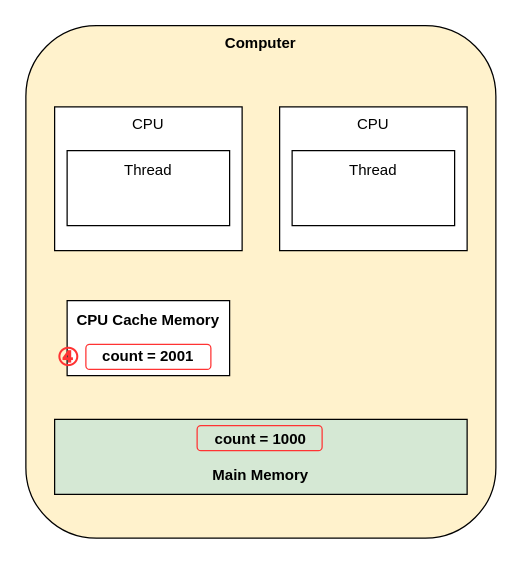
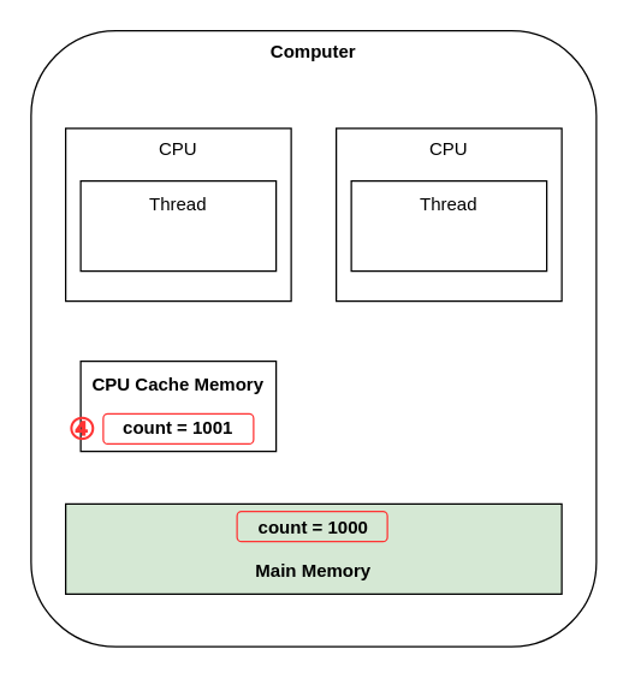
  <mxCell id="0" />
  <mxCell id="1" parent="0" />
- <mxCell id="2" value="Computer" style="rounded=1;whiteSpace=wrap;html=1;fontStyle=1;verticalAlign=top;fillColor=#fff2cc;" parent="1" vertex="1"><mxGeometry x="20" y="20" width="376" height="410" as="geometry" /></mxCell>
+ <mxCell id="2" value="Computer" style="rounded=1;whiteSpace=wrap;html=1;fontStyle=1;verticalAlign=top;" parent="1" vertex="1"><mxGeometry x="20" y="20" width="376" height="410" as="geometry" /></mxCell>
  <mxCell id="3" value="CPU" style="rounded=0;whiteSpace=wrap;html=1;verticalAlign=top;" parent="1" vertex="1"><mxGeometry x="43" y="85" width="150" height="115" as="geometry" /></mxCell>
  <mxCell id="4" value="&lt;div&gt;&lt;span&gt;count = 1000&lt;/span&gt;&lt;/div&gt;&lt;div&gt;&lt;br&gt;&lt;/div&gt;Main Memory" style="rounded=0;whiteSpace=wrap;html=1;fontStyle=1;fillColor=#d5e8d4;" parent="1" vertex="1"><mxGeometry x="43" y="335" width="330" height="60" as="geometry" /></mxCell>
- <mxCell id="5" value="CPU Cache Memory&lt;div&gt;&lt;br&gt;&lt;/div&gt;&lt;div&gt;&lt;span&gt;count = 2001&lt;/span&gt;&lt;/div&gt;" style="rounded=0;whiteSpace=wrap;html=1;fontStyle=1" parent="1" vertex="1"><mxGeometry x="53" y="240" width="130" height="60" as="geometry" /></mxCell>
+ <mxCell id="5" value="CPU Cache Memory&lt;div&gt;&lt;br&gt;&lt;/div&gt;&lt;div&gt;&lt;span&gt;count = 1001&lt;/span&gt;&lt;/div&gt;" style="rounded=0;whiteSpace=wrap;html=1;fontStyle=1" parent="1" vertex="1"><mxGeometry x="53" y="240" width="130" height="60" as="geometry" /></mxCell>
  <mxCell id="6" value="Thread&lt;div&gt;&lt;br&gt;&lt;/div&gt;&lt;div&gt;&lt;br&gt;&lt;/div&gt;" style="rounded=0;whiteSpace=wrap;html=1;fontStyle=0" parent="1" vertex="1"><mxGeometry x="53" y="120" width="130" height="60" as="geometry" /></mxCell>
  <mxCell id="7" value="CPU" style="rounded=0;whiteSpace=wrap;html=1;verticalAlign=top;" parent="1" vertex="1"><mxGeometry x="223" y="85" width="150" height="115" as="geometry" /></mxCell>
  <mxCell id="8" value="Thread&lt;div&gt;&lt;br&gt;&lt;/div&gt;&lt;div&gt;&lt;br&gt;&lt;/div&gt;" style="rounded=0;whiteSpace=wrap;html=1;" parent="1" vertex="1"><mxGeometry x="233" y="120" width="130" height="60" as="geometry" /></mxCell>
  <mxCell id="9" value="" style="rounded=1;whiteSpace=wrap;html=1;strokeColor=#FF3333;fillColor=none;" parent="1" vertex="1"><mxGeometry x="157" y="340" width="100" height="20" as="geometry" /></mxCell>
  <mxCell id="10" value="" style="rounded=1;whiteSpace=wrap;html=1;strokeColor=#FF3333;fillColor=none;" parent="1" vertex="1"><mxGeometry x="68" y="275" width="100" height="20" as="geometry" /></mxCell>
  <mxCell id="11" value="④" style="text;html=1;align=center;verticalAlign=middle;whiteSpace=wrap;rounded=0;fontSize=20;fontStyle=1;fontColor=#FF3333;" parent="1" vertex="1"><mxGeometry x="36" y="272.5" width="36" height="25" as="geometry" /></mxCell>
